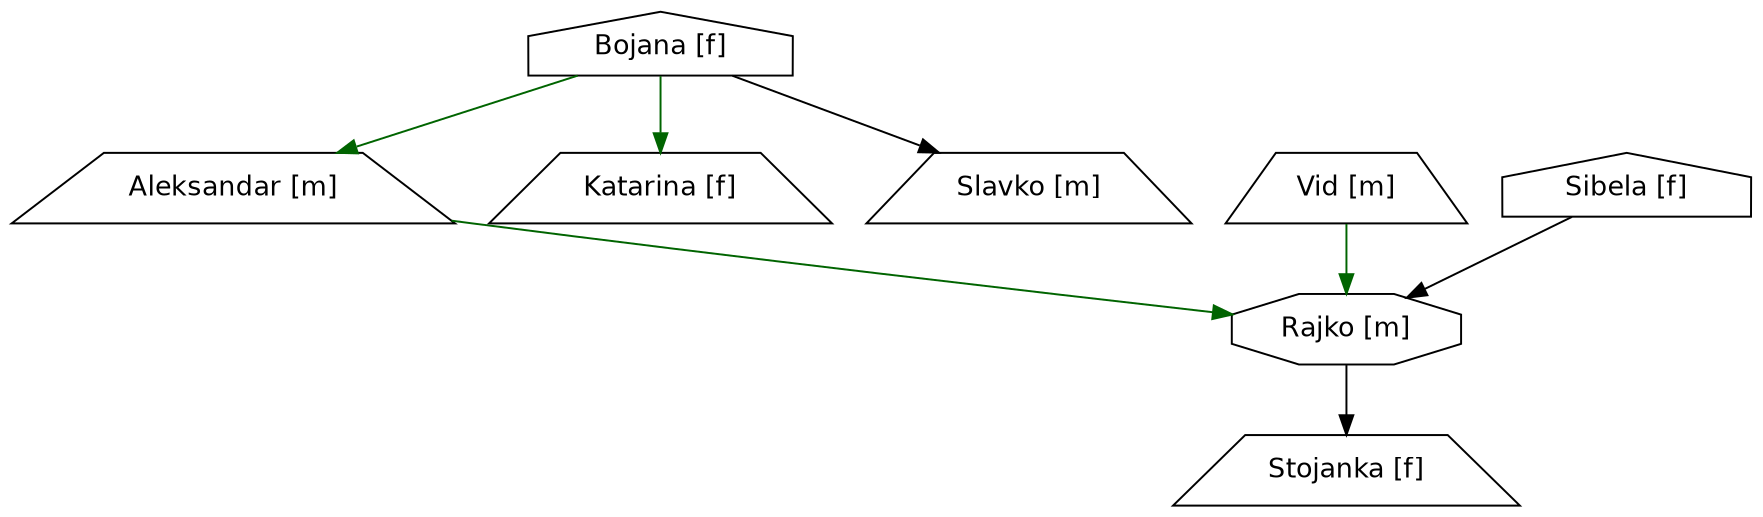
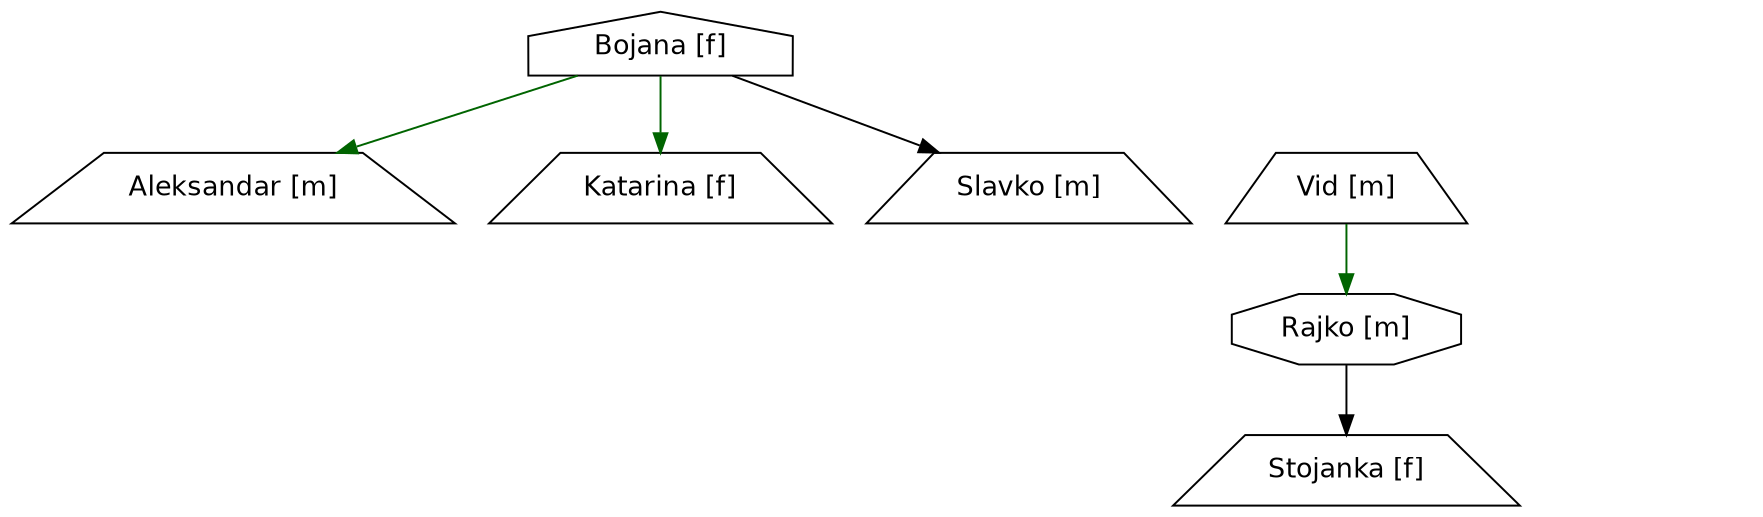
  digraph {
    fontname="DejaVu Sans"
    node [fontname="DejaVu Sans" shape=trapezium]
    edge [color=darkgreen fontname="DejaVu Sans"]
    "Rajko [m]" [shape=octagon]
    "Aleksandar [m]"
    "Bojana [f]" [shape=house]
    "Katarina [f]"
    "Slavko [m]"
    "Stojanka [f]"
    "Vid [m]"
-   "Sibela [f]" [shape=house]
    "Rajko [m]" -> "Stojanka [f]" [color=black]
-   "Aleksandar [m]" -> "Rajko [m]"
    "Bojana [f]" -> "Aleksandar [m]"
    "Bojana [f]" -> "Katarina [f]"
    "Bojana [f]" -> "Slavko [m]" [color=black]
    "Vid [m]" -> "Rajko [m]"
-   "Sibela [f]" -> "Rajko [m]" [color=black]
  }
